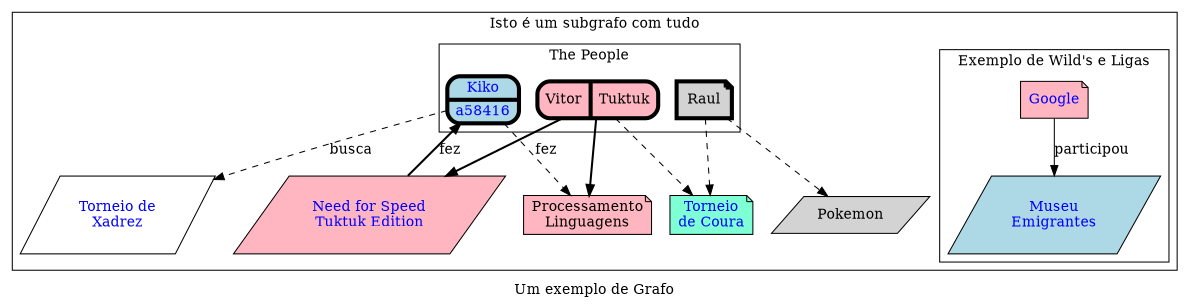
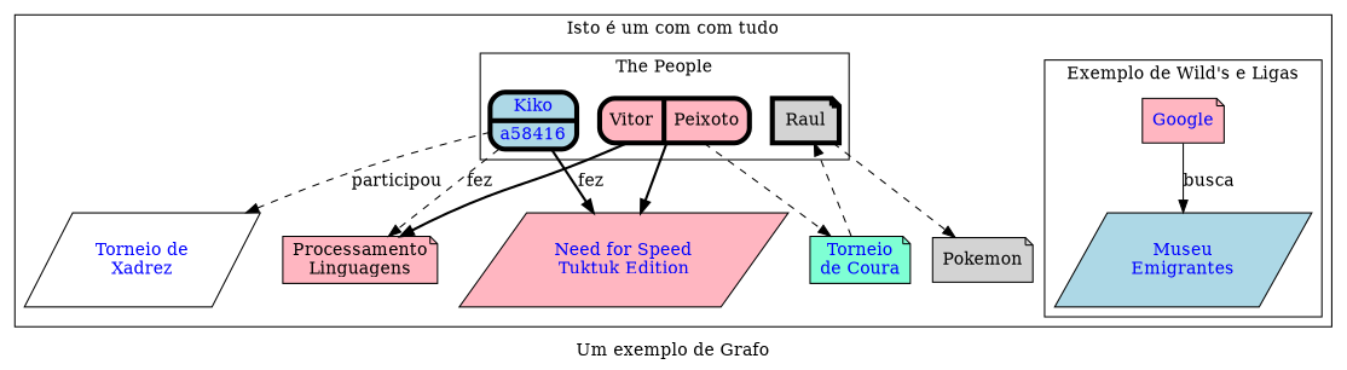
  digraph {
    label="Um exemplo de Grafo"
    node [fillcolor=lightpink fontcolor=blue shape=note style=filled]
    edge [style=dashed]
    n1 [label=Google]
    n2 [fillcolor=lightblue label="Museu\nEmigrantes" shape=parallelogram]
    n3 [fillcolor=lightblue label="{Kiko|a58416}" penwidth=4 shape=Mrecord]
-   n4 [label="Vitor|Tuktuk" penwidth=4 shape=Mrecord fontcolor=""]
+   n4 [label="Vitor|Peixoto" penwidth=4 shape=Mrecord fontcolor=""]
    n5 [fillcolor=lightgrey label=Raul penwidth=4 fontcolor=""]
    n6 [label="Need for Speed\nTuktuk Edition" shape=parallelogram]
    n7 [label="Processamento\nLinguagens" fontcolor=""]
    n8 [fillcolor=white label="Torneio de\nXadrez" shape=parallelogram]
    n9 [fillcolor=aquamarine label="Torneio\nde Coura"]
-   n10 [fillcolor=lightgrey label=Pokemon shape=parallelogram fontcolor=""]
+   n10 [fillcolor=lightgrey label=Pokemon fontcolor=""]
    subgraph cluster_1 {
-     label="Isto é um subgrafo com tudo"
+     label="Isto é um com com tudo"
      n6
      n7
      n8
      n9
      n10
      subgraph cluster_2 {
        label="Exemplo de Wild's e Ligas"
        n1
        n2
      }
      subgraph cluster_3 {
        label="The People"
        n3
        n4
        n5
      }
    }
-   n1 -> n2 [label=participou style=""]
-   n6 -> n3 [label=fez style=bold]
+   n1 -> n2 [label=busca style=""]
+   n3 -> n6 [label=fez style=bold]
    n3 -> n7 [label=fez]
-   n3 -> n8 [label=busca]
+   n3 -> n8 [label=participou]
    n4 -> n6 [style=bold]
    n4 -> n7 [style=bold]
    n4 -> n9
-   n5 -> n9
+   n9 -> n5
    n5 -> n10
  }
